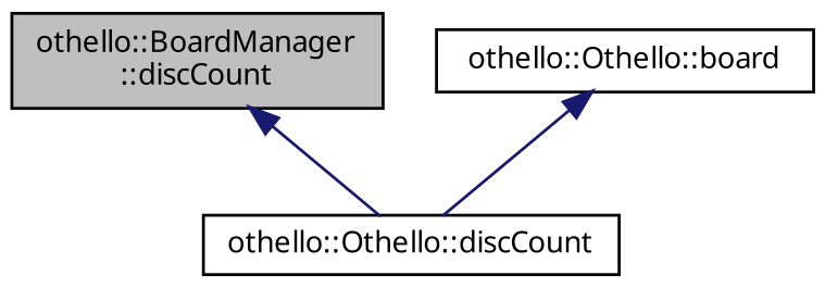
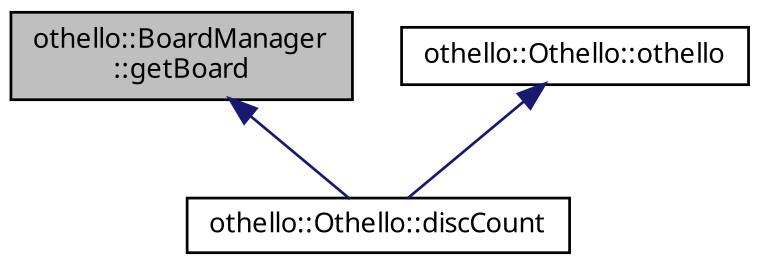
  digraph {
    fontname="Noto Sans"
    rankdir=TB
    node [color=black fillcolor=white fontname="Noto Sans" fontsize=10 shape=record style=filled]
    edge [color=midnightblue dir=back fontname="Noto Sans" fontsize=10 labelfontname=Helvetica labelfontsize=10 style=solid]
-   n1 [fillcolor=grey75 fontcolor=black height=0.2 label="othello::BoardManager\l::discCount" width=0.4]
+   n1 [fillcolor=grey75 fontcolor=black height=0.2 label="othello::BoardManager\l::getBoard" width=0.4]
    n2 [height=0.2 label="othello::Othello::discCount" width=0.4]
-   n3 [height=0.2 label="othello::Othello::board" width=0.4]
+   n3 [height=0.2 label="othello::Othello::othello" width=0.4]
    n1 -> n2
    n3 -> n2
  }
